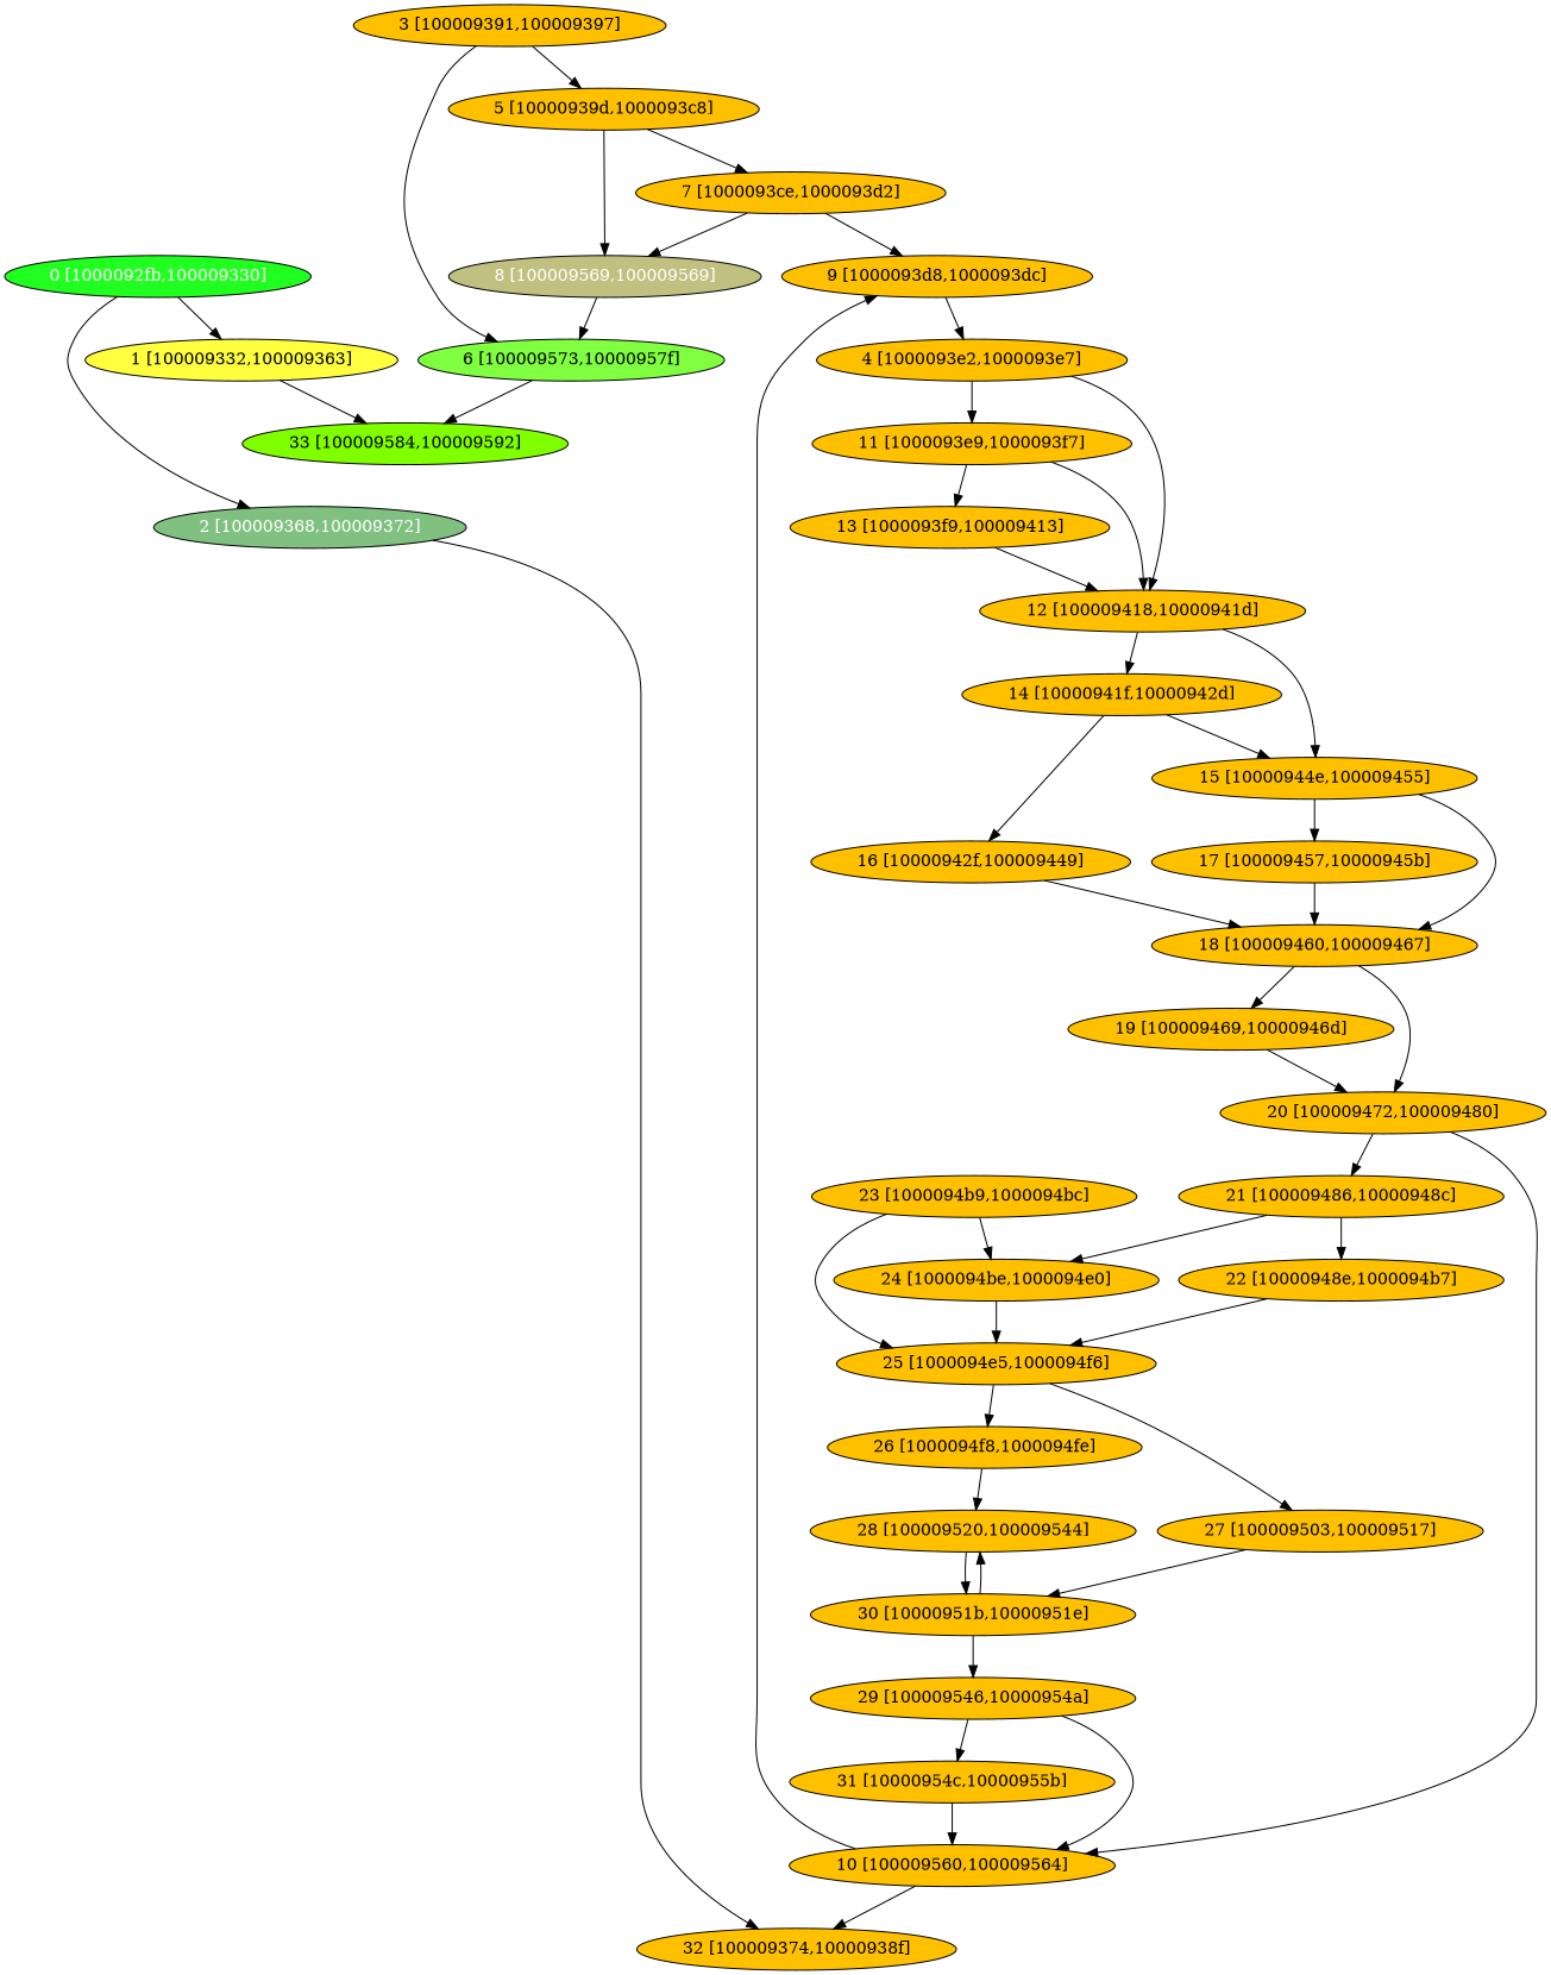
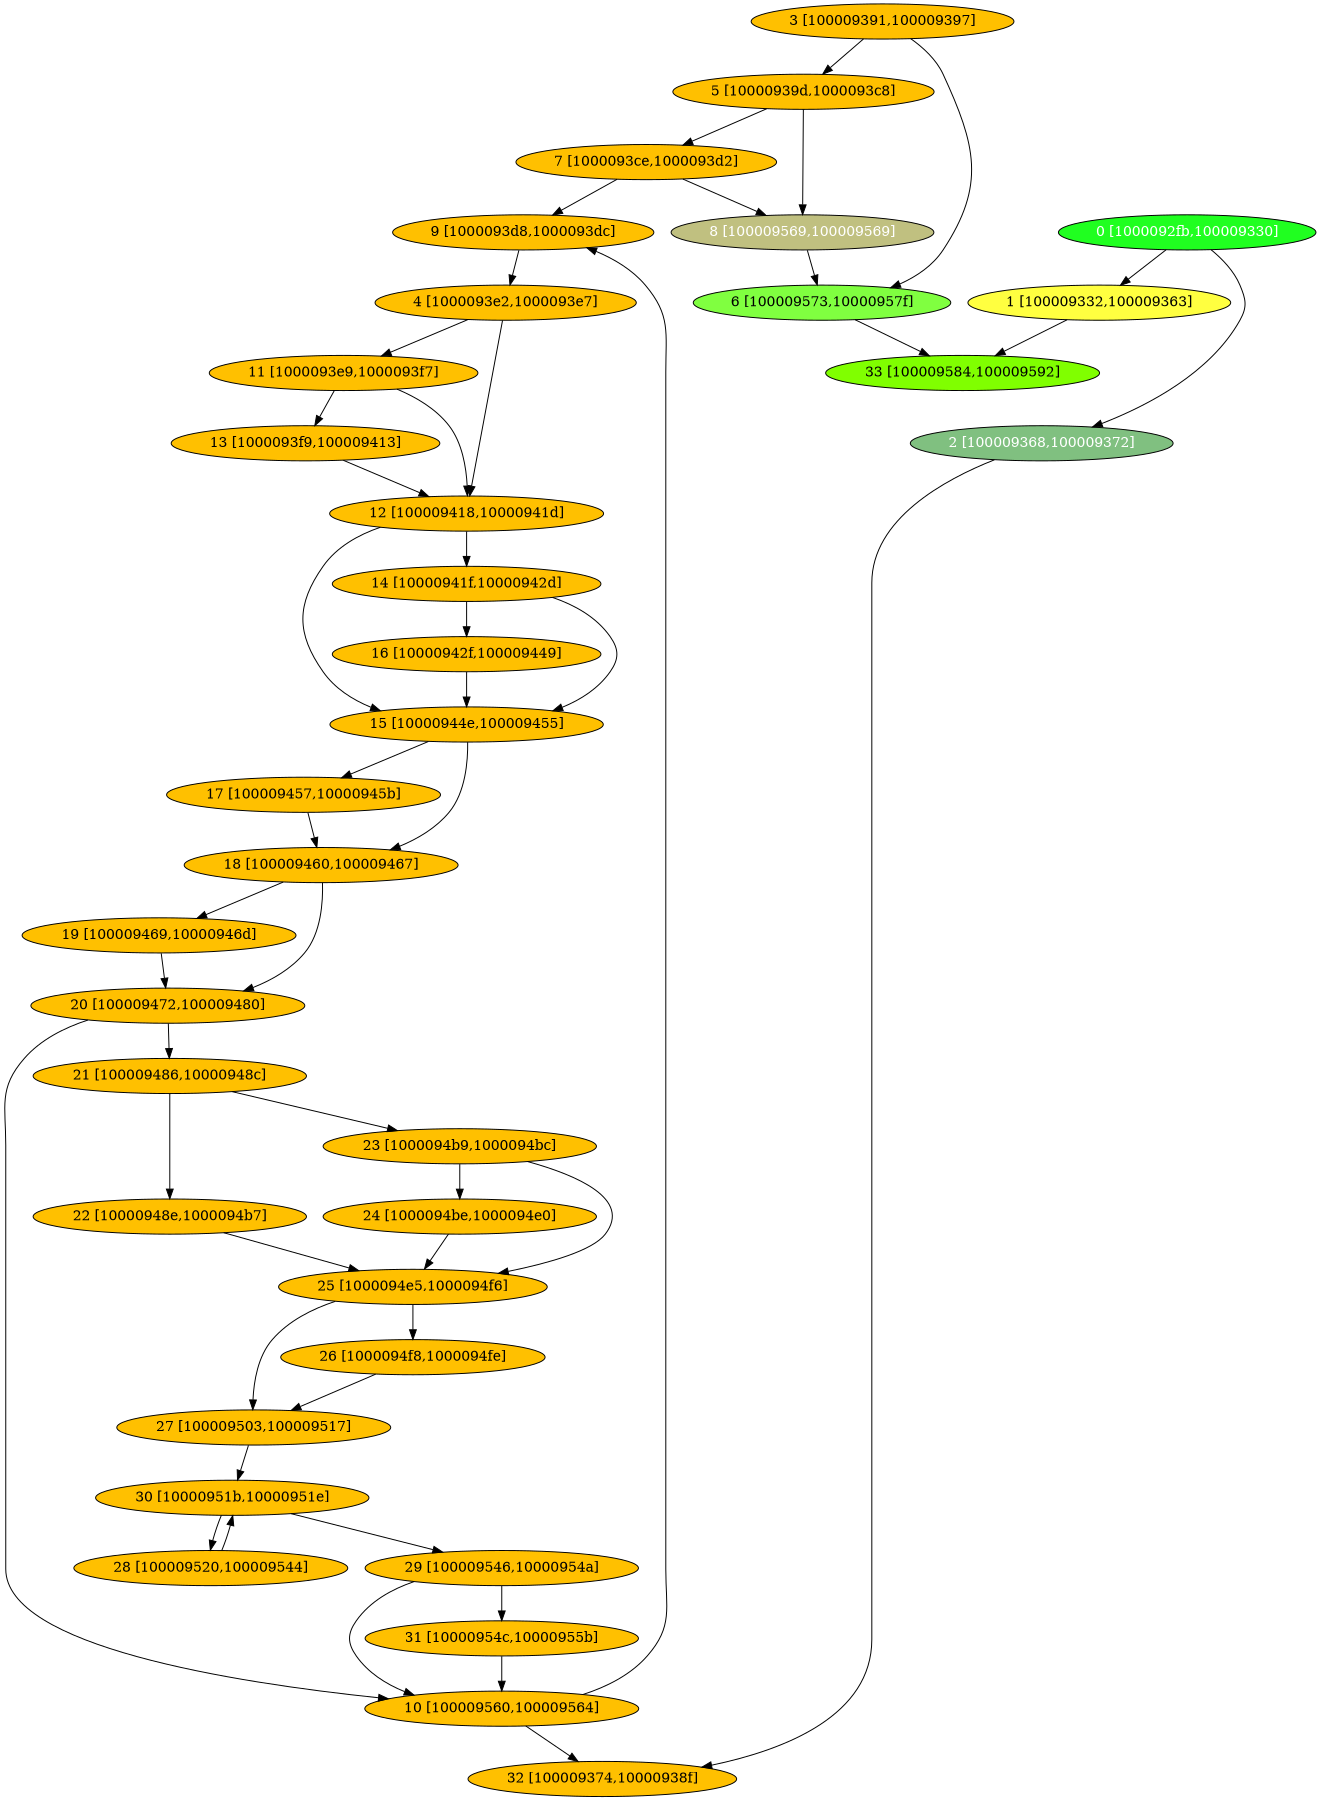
  digraph {
    node [fillcolor="#FFC000" fontcolor="#000000" shape=oval style=filled]
    n1 [fillcolor="#20FF20" fontcolor="#ffffff" label="0 [1000092fb,100009330]"]
    n2 [fillcolor="#FFFF40" label="1 [100009332,100009363]"]
    n3 [fillcolor="#80C080" fontcolor="#ffffff" label="2 [100009368,100009372]"]
    n4 [fillcolor="#80FF00" label="33 [100009584,100009592]"]
    n5 [label="32 [100009374,10000938f]"]
    n6 [label="3 [100009391,100009397]"]
    n7 [label="5 [10000939d,1000093c8]"]
    n8 [fillcolor="#80FF40" label="6 [100009573,10000957f]"]
    n9 [label="7 [1000093ce,1000093d2]"]
    n10 [fillcolor="#C0C080" fontcolor="#ffffff" label="8 [100009569,100009569]"]
    n11 [label="4 [1000093e2,1000093e7]"]
    n12 [label="11 [1000093e9,1000093f7]"]
    n13 [label="12 [100009418,10000941d]"]
    n14 [label="13 [1000093f9,100009413]"]
    n15 [label="14 [10000941f,10000942d]"]
    n16 [label="15 [10000944e,100009455]"]
    n17 [label="9 [1000093d8,1000093dc]"]
    n18 [label="10 [100009560,100009564]"]
    n19 [label="16 [10000942f,100009449]"]
    n20 [label="17 [100009457,10000945b]"]
    n21 [label="18 [100009460,100009467]"]
    n22 [label="19 [100009469,10000946d]"]
    n23 [label="20 [100009472,100009480]"]
    n24 [label="21 [100009486,10000948c]"]
    n25 [label="22 [10000948e,1000094b7]"]
    n26 [label="23 [1000094b9,1000094bc]"]
    n27 [label="25 [1000094e5,1000094f6]"]
    n28 [label="24 [1000094be,1000094e0]"]
    n29 [label="26 [1000094f8,1000094fe]"]
    n30 [label="27 [100009503,100009517]"]
    n31 [label="30 [10000951b,10000951e]"]
    n32 [label="28 [100009520,100009544]"]
    n33 [label="29 [100009546,10000954a]"]
    n34 [label="31 [10000954c,10000955b]"]
    n1 -> n2
    n1 -> n3
    n2 -> n4
    n3 -> n5
    n6 -> n7
    n6 -> n8
    n7 -> n9
    n7 -> n10
    n8 -> n4
    n9 -> n10
    n9 -> n17
    n10 -> n8
    n11 -> n12
    n11 -> n13
    n12 -> n13
    n12 -> n14
    n13 -> n15
    n13 -> n16
    n14 -> n13
    n15 -> n16
    n15 -> n19
    n16 -> n20
    n16 -> n21
    n17 -> n11
    n18 -> n5
    n18 -> n17
-   n19 -> n21
+   n19 -> n16
    n20 -> n21
    n21 -> n22
    n21 -> n23
    n22 -> n23
    n23 -> n18
    n23 -> n24
    n24 -> n25
-   n24 -> n28
+   n24 -> n26
    n25 -> n27
    n26 -> n27
    n26 -> n28
    n27 -> n29
    n27 -> n30
    n28 -> n27
-   n29 -> n32
+   n29 -> n30
    n30 -> n31
    n31 -> n32
    n31 -> n33
    n32 -> n31
    n33 -> n18
    n33 -> n34
    n34 -> n18
  }
